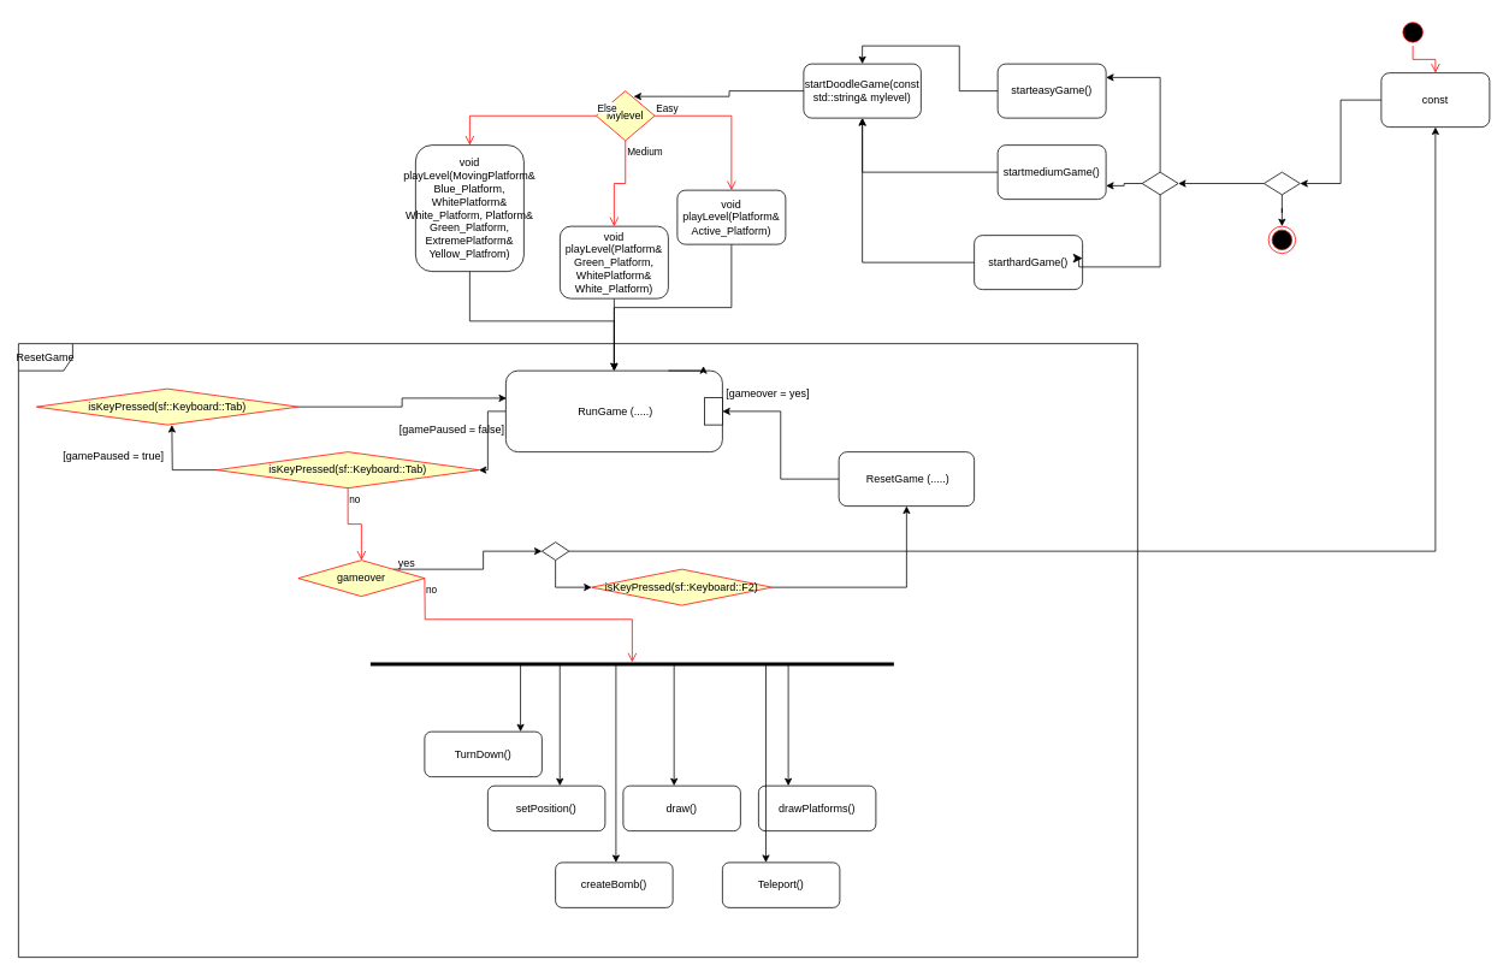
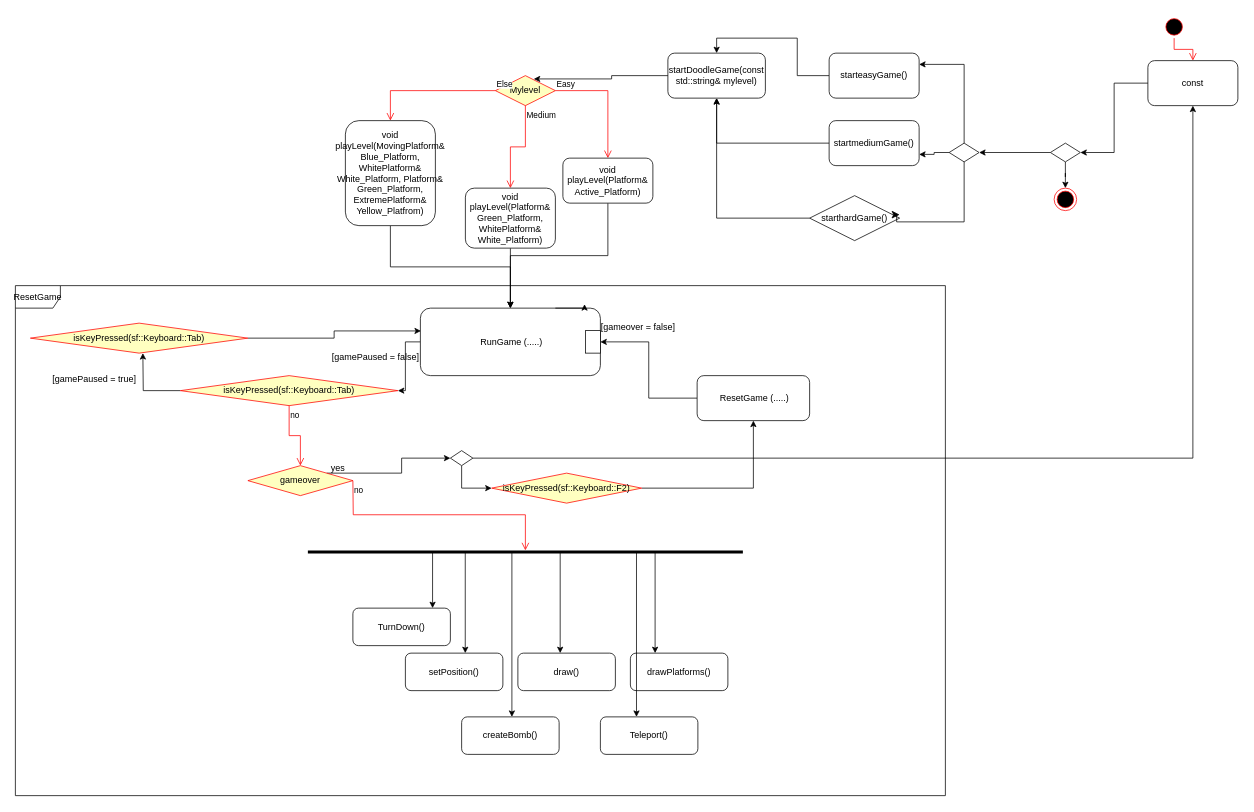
  <mxCell id="0" />
  <mxCell id="1" parent="0" />
  <mxCell id="2" style="edgeStyle=orthogonalEdgeStyle;rounded=0;orthogonalLoop=1;jettySize=auto;html=1;entryX=1;entryY=0.5;entryDx=0;entryDy=0;" edge="1" parent="1" source="19" target="14"><mxGeometry relative="1" as="geometry"><mxPoint x="1330" y="220" as="targetPoint" /></mxGeometry></mxCell>
  <mxCell id="3" value="const" style="rounded=1;whiteSpace=wrap;html=1;" vertex="1" parent="1"><mxGeometry x="1530" y="80" width="120" height="60" as="geometry" /></mxCell>
  <mxCell id="4" value="" style="ellipse;html=1;shape=startState;fillColor=#000000;strokeColor=#ff0000;" vertex="1" parent="1"><mxGeometry x="1550" width="30" height="30" as="geometry" y="20" /></mxCell>
  <mxCell id="5" value="" style="edgeStyle=orthogonalEdgeStyle;html=1;verticalAlign=bottom;endArrow=open;endSize=8;strokeColor=#ff0000;rounded=0;entryX=0.5;entryY=0;entryDx=0;entryDy=0;" edge="1" source="4" parent="1" target="3"><mxGeometry relative="1" as="geometry"><mxPoint x="1260" y="180" as="targetPoint" /></mxGeometry></mxCell>
  <mxCell id="6" style="edgeStyle=orthogonalEdgeStyle;rounded=0;orthogonalLoop=1;jettySize=auto;html=1;entryX=0.5;entryY=0;entryDx=0;entryDy=0;" edge="1" parent="1" source="7" target="16"><mxGeometry relative="1" as="geometry"><mxPoint x="1000" y="145" as="targetPoint" /></mxGeometry></mxCell>
  <mxCell id="7" value="starteasyGame()" style="rounded=1;whiteSpace=wrap;html=1;" vertex="1" parent="1"><mxGeometry x="1105" y="70" width="120" height="60" as="geometry" /></mxCell>
  <mxCell id="8" style="edgeStyle=orthogonalEdgeStyle;rounded=0;orthogonalLoop=1;jettySize=auto;html=1;" edge="1" parent="1" source="9" target="16"><mxGeometry relative="1" as="geometry"><mxPoint x="1065" y="190" as="targetPoint" /></mxGeometry></mxCell>
  <mxCell id="9" value="startmediumGame()" style="rounded=1;whiteSpace=wrap;html=1;" vertex="1" parent="1"><mxGeometry x="1105" y="160" width="120" height="60" as="geometry" /></mxCell>
- <mxCell id="10" value="starthardGame()" style="rounded=1;whiteSpace=wrap;html=1;" vertex="1" parent="1"><mxGeometry x="1079" y="260" width="120" height="60" as="geometry" /></mxCell>
+ <mxCell id="10" value="starthardGame()" style="rhombus;whiteSpace=wrap;html=1;" vertex="1" parent="1"><mxGeometry x="1079" y="260" width="120" height="60" as="geometry" /></mxCell>
  <mxCell id="11" style="edgeStyle=orthogonalEdgeStyle;rounded=0;orthogonalLoop=1;jettySize=auto;html=1;entryX=0.5;entryY=1;entryDx=0;entryDy=0;" edge="1" parent="1" source="10" target="16"><mxGeometry relative="1" as="geometry"><mxPoint x="1025" y="203" as="targetPoint" /></mxGeometry></mxCell>
  <mxCell id="12" style="edgeStyle=orthogonalEdgeStyle;rounded=0;orthogonalLoop=1;jettySize=auto;html=1;entryX=1;entryY=0.75;entryDx=0;entryDy=0;" edge="1" parent="1" source="14" target="9"><mxGeometry relative="1" as="geometry" /></mxCell>
  <mxCell id="13" style="edgeStyle=orthogonalEdgeStyle;rounded=0;orthogonalLoop=1;jettySize=auto;html=1;" edge="1" parent="1" source="14" target="7"><mxGeometry relative="1" as="geometry"><Array as="points"><mxPoint x="1285" y="85" /></Array></mxGeometry></mxCell>
  <mxCell id="14" value="" style="rhombus;whiteSpace=wrap;html=1;" vertex="1" parent="1"><mxGeometry x="1265" y="190" width="40" height="25" as="geometry" /></mxCell>
  <mxCell id="15" value="" style="edgeStyle=segmentEdgeStyle;endArrow=classic;html=1;curved=0;rounded=0;endSize=8;startSize=8;entryX=1;entryY=0.424;entryDx=0;entryDy=0;entryPerimeter=0;exitX=0.5;exitY=1;exitDx=0;exitDy=0;" edge="1" parent="1" source="14" target="10"><mxGeometry width="50" height="50" relative="1" as="geometry"><mxPoint x="1225" y="325" as="sourcePoint" /><mxPoint x="1275" y="275" as="targetPoint" /><Array as="points"><mxPoint x="1285" y="295" /><mxPoint x="1195" y="295" /><mxPoint x="1195" y="285" /></Array></mxGeometry></mxCell>
  <mxCell id="16" value="startDoodleGame(const std::string&amp;amp; mylevel)" style="rounded=1;whiteSpace=wrap;html=1;" vertex="1" parent="1"><mxGeometry x="890" y="70" width="130" height="60" as="geometry" /></mxCell>
  <mxCell id="17" value="" style="edgeStyle=orthogonalEdgeStyle;rounded=0;orthogonalLoop=1;jettySize=auto;html=1;entryX=1;entryY=0.5;entryDx=0;entryDy=0;" edge="1" parent="1" source="3" target="19"><mxGeometry relative="1" as="geometry"><mxPoint x="1305" y="203" as="targetPoint" /><mxPoint x="1530" y="110" as="sourcePoint" /></mxGeometry></mxCell>
  <mxCell id="18" style="edgeStyle=orthogonalEdgeStyle;rounded=0;orthogonalLoop=1;jettySize=auto;html=1;" edge="1" parent="1" source="19" target="20"><mxGeometry relative="1" as="geometry"><mxPoint x="1420" y="300" as="targetPoint" /></mxGeometry></mxCell>
  <mxCell id="19" value="" style="rhombus;whiteSpace=wrap;html=1;" vertex="1" parent="1"><mxGeometry x="1400" y="190" width="40" height="25" as="geometry" /></mxCell>
  <mxCell id="20" value="" style="ellipse;html=1;shape=endState;fillColor=#000000;strokeColor=#ff0000;" vertex="1" parent="1"><mxGeometry x="1405" y="250" width="30" height="30" as="geometry" /></mxCell>
  <mxCell id="21" style="edgeStyle=orthogonalEdgeStyle;rounded=0;orthogonalLoop=1;jettySize=auto;html=1;" edge="1" parent="1" source="22" target="36"><mxGeometry relative="1" as="geometry"><mxPoint x="570" y="550" as="targetPoint" /></mxGeometry></mxCell>
  <mxCell id="22" value="&amp;nbsp;RunGame (.....)" style="rounded=1;whiteSpace=wrap;html=1;" vertex="1" parent="1"><mxGeometry x="560" y="410" width="240" height="90" as="geometry" /></mxCell>
- <mxCell id="23" value="Mylevel" style="rhombus;whiteSpace=wrap;html=1;fontColor=#000000;fillColor=#ffffc0;strokeColor=#ff0000;" vertex="1" parent="1"><mxGeometry x="660" y="100" width="65" height="55" as="geometry" /></mxCell>
+ <mxCell id="23" value="Mylevel" style="rhombus;whiteSpace=wrap;html=1;fontColor=#000000;fillColor=#ffffc0;strokeColor=#ff0000;" vertex="1" parent="1"><mxGeometry x="660" y="100" width="80" height="40" as="geometry" /></mxCell>
  <mxCell id="24" value="Easy" style="edgeStyle=orthogonalEdgeStyle;html=1;align=left;verticalAlign=bottom;endArrow=open;endSize=8;strokeColor=#ff0000;rounded=0;" edge="1" source="23" parent="1" target="32"><mxGeometry x="-1" relative="1" as="geometry"><mxPoint x="820" y="170" as="targetPoint" /></mxGeometry></mxCell>
  <mxCell id="25" value="Medium" style="edgeStyle=orthogonalEdgeStyle;html=1;align=left;verticalAlign=top;endArrow=open;endSize=8;strokeColor=#ff0000;rounded=0;" edge="1" source="23" parent="1" target="30"><mxGeometry x="-1" relative="1" as="geometry"><mxPoint x="680" y="250" as="targetPoint" /></mxGeometry></mxCell>
  <mxCell id="26" value="Else" style="edgeStyle=orthogonalEdgeStyle;html=1;align=left;verticalAlign=bottom;endArrow=open;endSize=8;strokeColor=#ff0000;rounded=0;exitX=0;exitY=0.5;exitDx=0;exitDy=0;" edge="1" parent="1" source="23" target="28"><mxGeometry x="-1" relative="1" as="geometry"><mxPoint x="830" y="180" as="targetPoint" /><mxPoint x="730" y="180" as="sourcePoint" /></mxGeometry></mxCell>
  <mxCell id="27" style="edgeStyle=orthogonalEdgeStyle;rounded=0;orthogonalLoop=1;jettySize=auto;html=1;" edge="1" parent="1" source="28" target="22"><mxGeometry relative="1" as="geometry" /></mxCell>
  <mxCell id="28" value="void playLevel(MovingPlatform&amp;amp; Blue_Platform, WhitePlatform&amp;amp; White_Platform, Platform&amp;amp; Green_Platform, ExtremePlatform&amp;amp; Yellow_Platfrom)" style="rounded=1;whiteSpace=wrap;html=1;" vertex="1" parent="1"><mxGeometry x="460" y="160" width="120" height="140" as="geometry" /></mxCell>
  <mxCell id="29" style="edgeStyle=orthogonalEdgeStyle;rounded=0;orthogonalLoop=1;jettySize=auto;html=1;entryX=0.5;entryY=0;entryDx=0;entryDy=0;" edge="1" parent="1" source="30" target="22"><mxGeometry relative="1" as="geometry" /></mxCell>
  <mxCell id="30" value="void playLevel(Platform&amp;amp; Green_Platform, WhitePlatform&amp;amp; White_Platform)" style="rounded=1;whiteSpace=wrap;html=1;" vertex="1" parent="1"><mxGeometry x="620" y="250" width="120" height="80" as="geometry" /></mxCell>
  <mxCell id="31" style="edgeStyle=orthogonalEdgeStyle;rounded=0;orthogonalLoop=1;jettySize=auto;html=1;" edge="1" parent="1" source="32" target="22"><mxGeometry relative="1" as="geometry" /></mxCell>
  <mxCell id="32" value="void playLevel(Platform&amp;amp; Active_Platform)" style="rounded=1;whiteSpace=wrap;html=1;" vertex="1" parent="1"><mxGeometry x="750" y="210" width="120" height="60" as="geometry" /></mxCell>
  <mxCell id="33" style="edgeStyle=orthogonalEdgeStyle;rounded=0;orthogonalLoop=1;jettySize=auto;html=1;exitX=0.75;exitY=0;exitDx=0;exitDy=0;entryX=0.912;entryY=-0.058;entryDx=0;entryDy=0;entryPerimeter=0;" edge="1" parent="1" source="22" target="22"><mxGeometry relative="1" as="geometry" /></mxCell>
  <mxCell id="34" style="edgeStyle=orthogonalEdgeStyle;rounded=0;orthogonalLoop=1;jettySize=auto;html=1;entryX=0.64;entryY=0.11;entryDx=0;entryDy=0;entryPerimeter=0;" edge="1" parent="1" source="16" target="23"><mxGeometry relative="1" as="geometry" /></mxCell>
  <mxCell id="35" style="edgeStyle=orthogonalEdgeStyle;rounded=0;orthogonalLoop=1;jettySize=auto;html=1;" edge="1" parent="1" source="36"><mxGeometry relative="1" as="geometry"><mxPoint x="190" y="470" as="targetPoint" /></mxGeometry></mxCell>
  <mxCell id="36" value="isKeyPressed(sf::Keyboard::Tab)" style="rhombus;whiteSpace=wrap;html=1;fontColor=#000000;fillColor=#ffffc0;strokeColor=#ff0000;" vertex="1" parent="1"><mxGeometry x="240" y="500" width="290" height="40" as="geometry" /></mxCell>
  <mxCell id="37" value="no" style="edgeStyle=orthogonalEdgeStyle;html=1;align=left;verticalAlign=top;endArrow=open;endSize=8;strokeColor=#ff0000;rounded=0;" edge="1" source="36" parent="1" target="52"><mxGeometry x="-1" relative="1" as="geometry"><mxPoint x="470" y="600" as="targetPoint" /></mxGeometry></mxCell>
  <mxCell id="38" value="" style="line;strokeWidth=4;html=1;perimeter=backbonePerimeter;points=[];outlineConnect=0;" vertex="1" parent="1"><mxGeometry x="410" y="730" width="580" height="10" as="geometry" /></mxCell>
  <mxCell id="39" value="" style="endArrow=classic;html=1;rounded=0;" edge="1" parent="1" source="38" target="41"><mxGeometry width="50" height="50" relative="1" as="geometry"><mxPoint x="950" y="870" as="sourcePoint" /><mxPoint x="1000" y="820" as="targetPoint" /></mxGeometry></mxCell>
  <mxCell id="40" value="drawPlatforms()" style="rounded=1;whiteSpace=wrap;html=1;" vertex="1" parent="1"><mxGeometry x="840" y="870" width="130" height="50" as="geometry" /></mxCell>
  <mxCell id="41" value="draw()" style="rounded=1;whiteSpace=wrap;html=1;" vertex="1" parent="1"><mxGeometry x="690" y="870" width="130" height="50" as="geometry" /></mxCell>
  <mxCell id="42" value="setPosition()" style="rounded=1;whiteSpace=wrap;html=1;" vertex="1" parent="1"><mxGeometry x="540" y="870" width="130" height="50" as="geometry" /></mxCell>
  <mxCell id="43" value="" style="endArrow=classic;html=1;rounded=0;" edge="1" parent="1" source="38" target="40"><mxGeometry width="50" height="50" relative="1" as="geometry"><mxPoint x="726" y="806" as="sourcePoint" /><mxPoint x="726" y="910" as="targetPoint" /></mxGeometry></mxCell>
  <mxCell id="44" value="" style="endArrow=classic;html=1;rounded=0;" edge="1" parent="1" source="38" target="42"><mxGeometry width="50" height="50" relative="1" as="geometry"><mxPoint x="736" y="816" as="sourcePoint" /><mxPoint x="736" y="920" as="targetPoint" /></mxGeometry></mxCell>
  <mxCell id="45" value="" style="endArrow=classic;html=1;rounded=0;" edge="1" parent="1" source="38" target="46"><mxGeometry width="50" height="50" relative="1" as="geometry"><mxPoint x="676" y="870" as="sourcePoint" /><mxPoint x="940" y="894" as="targetPoint" /></mxGeometry></mxCell>
  <mxCell id="46" value="createBomb()" style="rounded=1;whiteSpace=wrap;html=1;" vertex="1" parent="1"><mxGeometry x="615" y="955" width="130" height="50" as="geometry" /></mxCell>
  <mxCell id="47" value="" style="endArrow=classic;html=1;rounded=0;" edge="1" parent="1" source="38" target="48"><mxGeometry width="50" height="50" relative="1" as="geometry"><mxPoint x="816" y="870" as="sourcePoint" /><mxPoint x="1080" y="894" as="targetPoint" /></mxGeometry></mxCell>
  <mxCell id="48" value="Teleport()" style="rounded=1;whiteSpace=wrap;html=1;" vertex="1" parent="1"><mxGeometry x="800" y="955" width="130" height="50" as="geometry" /></mxCell>
  <mxCell id="49" value="" style="endArrow=classic;html=1;rounded=0;" edge="1" parent="1" source="38" target="50"><mxGeometry width="50" height="50" relative="1" as="geometry"><mxPoint x="556" y="870" as="sourcePoint" /><mxPoint x="820" y="894" as="targetPoint" /></mxGeometry></mxCell>
  <mxCell id="50" value="TurnDown()" style="rounded=1;whiteSpace=wrap;html=1;" vertex="1" parent="1"><mxGeometry x="470" y="810" width="130" height="50" as="geometry" /></mxCell>
  <mxCell id="51" style="edgeStyle=orthogonalEdgeStyle;rounded=0;orthogonalLoop=1;jettySize=auto;html=1;entryX=0;entryY=0.5;entryDx=0;entryDy=0;exitX=1;exitY=0;exitDx=0;exitDy=0;" edge="1" parent="1" source="52" target="61"><mxGeometry relative="1" as="geometry" /></mxCell>
  <mxCell id="52" value="gameover" style="rhombus;whiteSpace=wrap;html=1;fontColor=#000000;fillColor=#ffffc0;strokeColor=#ff0000;" vertex="1" parent="1"><mxGeometry x="330" y="620" width="140" height="40" as="geometry" /></mxCell>
  <mxCell id="53" value="[gamePaused = false]" style="text;html=1;align=center;verticalAlign=middle;resizable=0;points=[];autosize=1;strokeColor=none;fillColor=none;" vertex="1" parent="1"><mxGeometry x="430" y="460" width="140" height="30" as="geometry" /></mxCell>
  <mxCell id="54" value="isKeyPressed(sf::Keyboard::Tab)" style="rhombus;whiteSpace=wrap;html=1;fontColor=#000000;fillColor=#ffffc0;strokeColor=#ff0000;" vertex="1" parent="1"><mxGeometry x="40" y="430" width="290" height="40" as="geometry" /></mxCell>
  <mxCell id="55" value="[gamePaused = true]" style="text;html=1;align=center;verticalAlign=middle;resizable=0;points=[];autosize=1;strokeColor=none;fillColor=none;" vertex="1" parent="1"><mxGeometry x="55" y="490" width="140" height="30" as="geometry" /></mxCell>
  <mxCell id="56" style="edgeStyle=orthogonalEdgeStyle;rounded=0;orthogonalLoop=1;jettySize=auto;html=1;entryX=0.003;entryY=0.338;entryDx=0;entryDy=0;entryPerimeter=0;" edge="1" parent="1" source="54" target="22"><mxGeometry relative="1" as="geometry" /></mxCell>
  <mxCell id="57" value="ResetGame" style="shape=umlFrame;whiteSpace=wrap;html=1;pointerEvents=0;" vertex="1" parent="1"><mxGeometry x="20" y="380" width="1240" height="680" as="geometry" /></mxCell>
  <mxCell id="58" value="no" style="edgeStyle=orthogonalEdgeStyle;html=1;align=left;verticalAlign=top;endArrow=open;endSize=8;strokeColor=#ff0000;rounded=0;" edge="1" parent="1" target="38"><mxGeometry x="-1" relative="1" as="geometry"><mxPoint x="485" y="720" as="targetPoint" /><mxPoint x="470" y="640" as="sourcePoint" /></mxGeometry></mxCell>
  <mxCell id="59" style="edgeStyle=orthogonalEdgeStyle;rounded=0;orthogonalLoop=1;jettySize=auto;html=1;exitX=1;exitY=0.5;exitDx=0;exitDy=0;" edge="1" parent="1" source="61" target="3"><mxGeometry relative="1" as="geometry" /></mxCell>
  <mxCell id="60" style="edgeStyle=orthogonalEdgeStyle;rounded=0;orthogonalLoop=1;jettySize=auto;html=1;exitX=0.5;exitY=1;exitDx=0;exitDy=0;entryX=0;entryY=0.5;entryDx=0;entryDy=0;" edge="1" parent="1" source="61" target="64"><mxGeometry relative="1" as="geometry"><mxPoint x="529.998" y="650.034" as="sourcePoint" /><mxPoint x="655.05" y="670" as="targetPoint" /></mxGeometry></mxCell>
  <mxCell id="61" value="" style="rhombus;whiteSpace=wrap;html=1;" vertex="1" parent="1"><mxGeometry x="600" y="600" width="30" height="20" as="geometry" /></mxCell>
  <mxCell id="62" value="yes" style="text;html=1;align=center;verticalAlign=middle;resizable=0;points=[];autosize=1;strokeColor=none;fillColor=none;" vertex="1" parent="1"><mxGeometry x="430" y="608" width="40" height="30" as="geometry" /></mxCell>
  <mxCell id="63" style="edgeStyle=orthogonalEdgeStyle;rounded=0;orthogonalLoop=1;jettySize=auto;html=1;" edge="1" parent="1" source="64" target="66"><mxGeometry relative="1" as="geometry" /></mxCell>
  <mxCell id="64" value="isKeyPressed(sf::Keyboard::F2)" style="rhombus;whiteSpace=wrap;html=1;fontColor=#000000;fillColor=#ffffc0;strokeColor=#ff0000;" vertex="1" parent="1"><mxGeometry x="655" y="630" width="200" height="40" as="geometry" /></mxCell>
  <mxCell id="65" style="edgeStyle=orthogonalEdgeStyle;rounded=0;orthogonalLoop=1;jettySize=auto;html=1;" edge="1" parent="1" source="66" target="22"><mxGeometry relative="1" as="geometry" /></mxCell>
  <mxCell id="66" value="&amp;nbsp;ResetGame (.....)" style="rounded=1;whiteSpace=wrap;html=1;" vertex="1" parent="1"><mxGeometry x="929" y="500" width="150" height="60" as="geometry" /></mxCell>
  <mxCell id="67" value="" style="rounded=0;whiteSpace=wrap;html=1;" vertex="1" parent="1"><mxGeometry x="780" y="440" width="20" height="30" as="geometry" /></mxCell>
- <mxCell id="68" value="[gameover = yes]" style="text;html=1;align=center;verticalAlign=middle;resizable=0;points=[];autosize=1;strokeColor=none;fillColor=none;" vertex="1" parent="1"><mxGeometry x="790" y="420" width="120" height="30" as="geometry" /></mxCell>
+ <mxCell id="68" value="[gameover = false]" style="text;html=1;align=center;verticalAlign=middle;resizable=0;points=[];autosize=1;strokeColor=none;fillColor=none;" vertex="1" parent="1"><mxGeometry x="790" y="420" width="120" height="30" as="geometry" /></mxCell>
